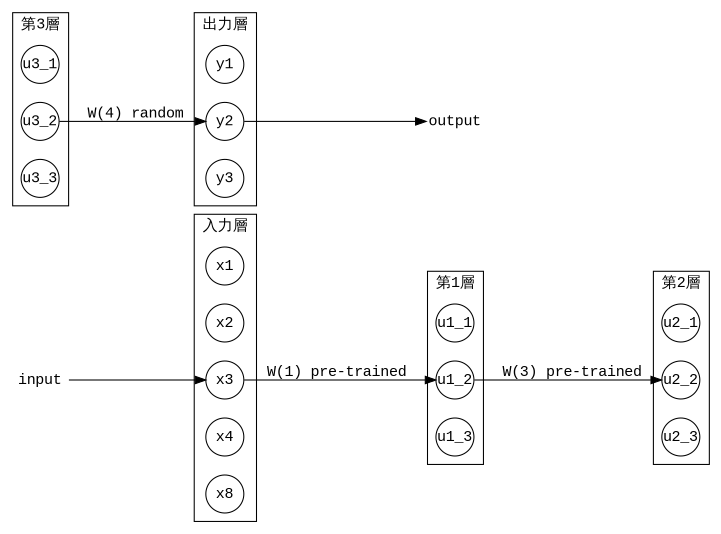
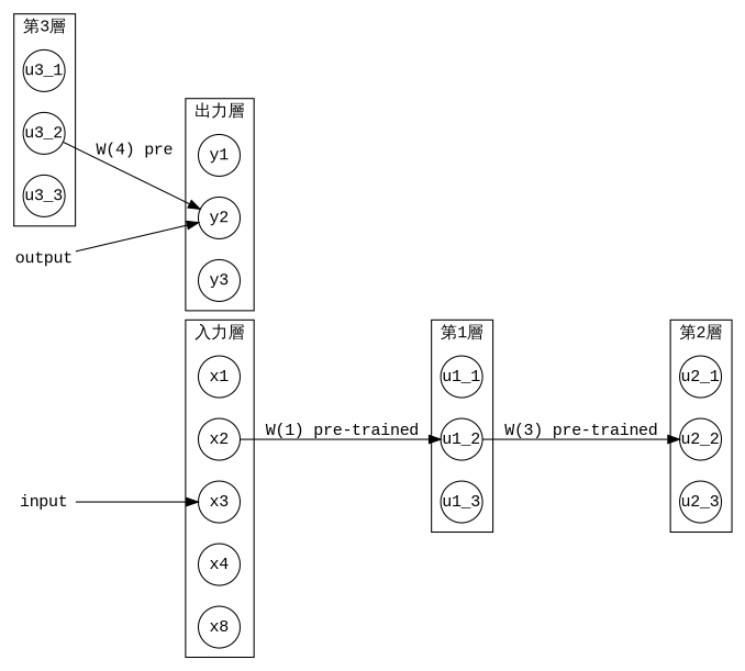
  digraph {
    compound=true
    fontname="Liberation Mono"
    ordering=out
    rankdir=LR
    splines=line
    node [fixedsize=true fontname="Liberation Mono" shape=circle style=solid]
    edge [fontname="Liberation Mono"]
    u1_1
    u1_2
    u1_3
    x1
    x2
    x3
    x4
    n8 [label=x8]
    u2_1
    u2_2
    u2_3
    u3_1
    u3_2
    u3_3
    y1
    y2
    y3
    n18 [label=output shape=none style=""]
    n19 [label=input shape=none style=""]
    subgraph cluster_1 {
      label="第1層"
      u1_1
      u1_2
      u1_3
    }
    subgraph cluster_2 {
      label="入力層"
      x1
      x2
      x3
      x4
      n8
    }
    subgraph cluster_3 {
      label="第2層"
      u2_1
      u2_2
      u2_3
    }
    subgraph cluster_4 {
      label="第3層"
      u3_1
      u3_2
      u3_3
    }
    subgraph cluster_5 {
      label="出力層"
      y1
      y2
      y3
    }
    u1_2 -> u2_2 [label="W(3) pre-trained"]
-   x3 -> u1_2 [label="W(1) pre-trained"]
-   u3_2 -> y2 [label="W(4) random"]
-   y2 -> n18
+   x2 -> u1_2 [label="W(1) pre-trained"]
+   u3_2 -> y2 [label="W(4) pre"]
+   n18 -> y2
    n19 -> x3
  }
